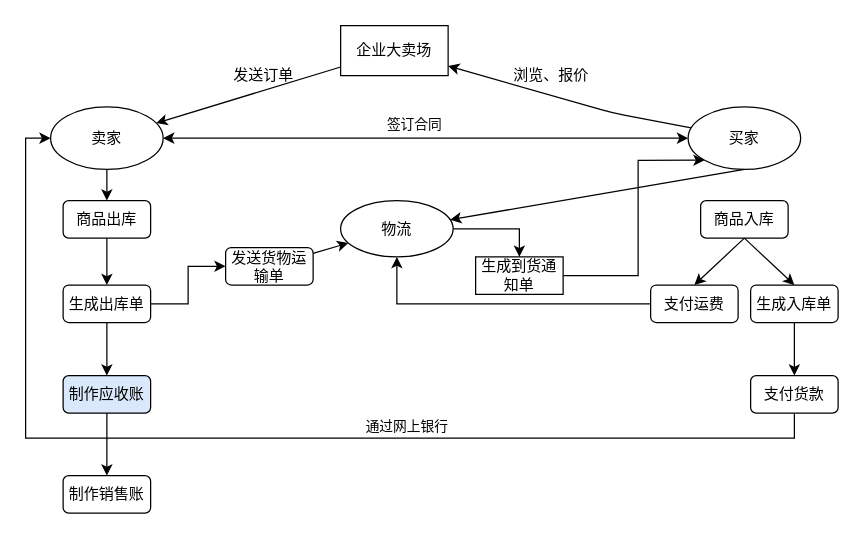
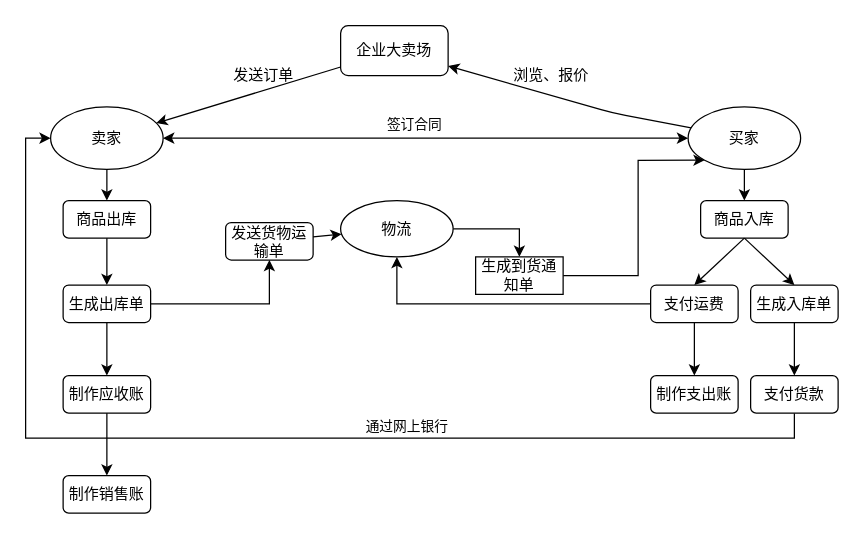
  <mxCell id="0" />
  <mxCell id="1" parent="0" />
  <mxCell id="2" value="卖家" style="ellipse;whiteSpace=wrap;html=1;" vertex="1" parent="1"><mxGeometry x="40" y="85" width="90" height="50" as="geometry" /></mxCell>
  <mxCell id="3" value="买家" style="ellipse;whiteSpace=wrap;html=1;" vertex="1" parent="1"><mxGeometry x="550" y="85" width="90" height="50" as="geometry" /></mxCell>
  <mxCell id="4" style="edgeStyle=orthogonalEdgeStyle;rounded=0;orthogonalLoop=1;jettySize=auto;html=1;exitX=1;exitY=0.5;exitDx=0;exitDy=0;entryX=0.5;entryY=0;entryDx=0;entryDy=0;" edge="1" parent="1" source="5" target="23"><mxGeometry relative="1" as="geometry"><mxPoint x="410" y="210" as="targetPoint" /></mxGeometry></mxCell>
  <mxCell id="5" value="物流" style="ellipse;whiteSpace=wrap;html=1;" vertex="1" parent="1"><mxGeometry x="272" y="160" width="90" height="45" as="geometry" /></mxCell>
- <mxCell id="6" value="企业大卖场" style="rounded=0;whiteSpace=wrap;html=1;" vertex="1" parent="1"><mxGeometry x="272" y="20" width="86" height="40" as="geometry" /></mxCell>
+ <mxCell id="6" value="企业大卖场" style="whiteSpace=wrap;html=1;rounded=1;" vertex="1" parent="1"><mxGeometry x="272" y="20" width="86" height="40" as="geometry" /></mxCell>
  <mxCell id="7" value="" style="endArrow=classic;html=1;" edge="1" parent="1" source="3" target="6"><mxGeometry width="50" height="50" relative="1" as="geometry"><mxPoint x="300" y="310" as="sourcePoint" /><mxPoint x="350" y="260" as="targetPoint" /><Array as="points"><mxPoint x="490" y="90" /></Array></mxGeometry></mxCell>
  <mxCell id="8" value="" style="endArrow=classic;html=1;" edge="1" parent="1" source="6" target="2"><mxGeometry width="50" height="50" relative="1" as="geometry"><mxPoint x="300" y="310" as="sourcePoint" /><mxPoint x="350" y="260" as="targetPoint" /><Array as="points" /></mxGeometry></mxCell>
  <mxCell id="9" value="浏览、报价" style="text;html=1;align=center;verticalAlign=middle;resizable=0;points=[];autosize=1;" vertex="1" parent="1"><mxGeometry x="400" y="50" width="80" height="20" as="geometry" /></mxCell>
  <mxCell id="10" value="发送订单" style="text;html=1;align=center;verticalAlign=middle;resizable=0;points=[];autosize=1;" vertex="1" parent="1"><mxGeometry x="180" y="50" width="60" height="20" as="geometry" /></mxCell>
  <mxCell id="11" value="" style="endArrow=classic;startArrow=classic;html=1;" edge="1" parent="1" source="2" target="3"><mxGeometry width="50" height="50" relative="1" as="geometry"><mxPoint x="350" y="270" as="sourcePoint" /><mxPoint x="400" y="220" as="targetPoint" /></mxGeometry></mxCell>
  <mxCell id="12" value="签订合同" style="edgeLabel;html=1;align=center;verticalAlign=middle;resizable=0;points=[];" vertex="1" connectable="0" parent="11"><mxGeometry x="-0.159" y="1" relative="1" as="geometry"><mxPoint x="23.01" y="-10.39" as="offset" /></mxGeometry></mxCell>
  <mxCell id="13" value="" style="endArrow=classic;html=1;entryX=0.5;entryY=0;entryDx=0;entryDy=0;" edge="1" parent="1" source="2" target="14"><mxGeometry width="50" height="50" relative="1" as="geometry"><mxPoint x="350" y="270" as="sourcePoint" /><mxPoint x="400" y="220" as="targetPoint" /></mxGeometry></mxCell>
  <mxCell id="14" value="商品出库" style="rounded=1;whiteSpace=wrap;html=1;" vertex="1" parent="1"><mxGeometry x="50" y="160" width="70" height="30" as="geometry" /></mxCell>
  <mxCell id="15" value="" style="endArrow=classic;html=1;entryX=0.5;entryY=0;entryDx=0;entryDy=0;exitX=0.5;exitY=1;exitDx=0;exitDy=0;" edge="1" parent="1" target="18" source="14"><mxGeometry width="50" height="50" relative="1" as="geometry"><mxPoint x="125" y="220" as="sourcePoint" /><mxPoint x="400" y="302.5" as="targetPoint" /></mxGeometry></mxCell>
  <mxCell id="16" value="" style="edgeStyle=orthogonalEdgeStyle;rounded=0;orthogonalLoop=1;jettySize=auto;html=1;" edge="1" parent="1" source="18" target="19"><mxGeometry relative="1" as="geometry" /></mxCell>
  <mxCell id="17" style="edgeStyle=orthogonalEdgeStyle;rounded=0;orthogonalLoop=1;jettySize=auto;html=1;exitX=0.5;exitY=1;exitDx=0;exitDy=0;" edge="1" parent="1" source="18"><mxGeometry relative="1" as="geometry"><mxPoint x="85" y="300" as="targetPoint" /></mxGeometry></mxCell>
  <mxCell id="18" value="生成出库单" style="rounded=1;whiteSpace=wrap;html=1;" vertex="1" parent="1"><mxGeometry x="50" y="227.5" width="70" height="30" as="geometry" /></mxCell>
- <mxCell id="19" value="发送货物运输单" style="rounded=1;whiteSpace=wrap;html=1;" vertex="1" parent="1"><mxGeometry x="180" y="197.5" width="70" height="30" as="geometry" /></mxCell>
+ <mxCell id="19" value="发送货物运输单" style="rounded=1;whiteSpace=wrap;html=1;" vertex="1" parent="1"><mxGeometry x="180" y="177.5" width="70" height="30" as="geometry" /></mxCell>
  <mxCell id="20" value="" style="endArrow=classic;html=1;" edge="1" parent="1" source="19" target="5"><mxGeometry width="50" height="50" relative="1" as="geometry"><mxPoint x="350" y="270" as="sourcePoint" /><mxPoint x="400" y="220" as="targetPoint" /></mxGeometry></mxCell>
- <mxCell id="21" value="制作应收账" style="rounded=1;whiteSpace=wrap;html=1;fillColor=#dae8fc;" vertex="1" parent="1"><mxGeometry x="50" y="300" width="70" height="30" as="geometry" /></mxCell>
+ <mxCell id="21" value="制作应收账" style="rounded=1;whiteSpace=wrap;html=1;" vertex="1" parent="1"><mxGeometry x="50" y="300" width="70" height="30" as="geometry" /></mxCell>
  <mxCell id="22" style="edgeStyle=orthogonalEdgeStyle;rounded=0;orthogonalLoop=1;jettySize=auto;html=1;entryX=0;entryY=1;entryDx=0;entryDy=0;" edge="1" parent="1" source="23" target="3"><mxGeometry relative="1" as="geometry"><Array as="points"><mxPoint x="510" y="220" /><mxPoint x="510" y="128" /></Array></mxGeometry></mxCell>
  <mxCell id="23" value="生成到货通知单" style="rounded=1;whiteSpace=wrap;html=1;arcSize=0;" vertex="1" parent="1"><mxGeometry x="380" y="205" width="70" height="30" as="geometry" /></mxCell>
- <mxCell id="24" value="" style="endArrow=classic;html=1;exitX=0.5;exitY=1;exitDx=0;exitDy=0;" edge="1" parent="1" target="5" source="3"><mxGeometry width="50" height="50" relative="1" as="geometry"><mxPoint x="565" y="135" as="sourcePoint" /><mxPoint x="880" y="220" as="targetPoint" /></mxGeometry></mxCell>
+ <mxCell id="24" value="" style="endArrow=classic;html=1;entryX=0.5;entryY=0;entryDx=0;entryDy=0;exitX=0.5;exitY=1;exitDx=0;exitDy=0;" edge="1" parent="1" target="25" source="3"><mxGeometry width="50" height="50" relative="1" as="geometry"><mxPoint x="565" y="135" as="sourcePoint" /><mxPoint x="880" y="220" as="targetPoint" /></mxGeometry></mxCell>
  <mxCell id="25" value="商品入库" style="rounded=1;whiteSpace=wrap;html=1;" vertex="1" parent="1"><mxGeometry x="560" y="160" width="70" height="30" as="geometry" /></mxCell>
  <mxCell id="26" value="" style="endArrow=classic;html=1;entryX=0.5;entryY=0;entryDx=0;entryDy=0;exitX=0.5;exitY=1;exitDx=0;exitDy=0;" edge="1" parent="1" source="25" target="29"><mxGeometry width="50" height="50" relative="1" as="geometry"><mxPoint x="605" y="220" as="sourcePoint" /><mxPoint x="880" y="302.5" as="targetPoint" /></mxGeometry></mxCell>
+ <mxCell id="27" style="edgeStyle=orthogonalEdgeStyle;rounded=0;orthogonalLoop=1;jettySize=auto;html=1;exitX=0.5;exitY=1;exitDx=0;exitDy=0;entryX=0.5;entryY=0;entryDx=0;entryDy=0;" edge="1" parent="1" source="29" target="30"><mxGeometry relative="1" as="geometry"><mxPoint x="525" y="300" as="targetPoint" /></mxGeometry></mxCell>
  <mxCell id="28" style="edgeStyle=orthogonalEdgeStyle;rounded=0;orthogonalLoop=1;jettySize=auto;html=1;entryX=0.5;entryY=1;entryDx=0;entryDy=0;" edge="1" parent="1" source="29" target="5"><mxGeometry relative="1" as="geometry" /></mxCell>
  <mxCell id="29" value="支付运费" style="rounded=1;whiteSpace=wrap;html=1;" vertex="1" parent="1"><mxGeometry x="520" y="227.5" width="70" height="30" as="geometry" /></mxCell>
+ <mxCell id="30" value="制作支出账" style="rounded=1;whiteSpace=wrap;html=1;" vertex="1" parent="1"><mxGeometry x="520" y="300" width="70" height="30" as="geometry" /></mxCell>
  <mxCell id="31" style="edgeStyle=orthogonalEdgeStyle;rounded=0;orthogonalLoop=1;jettySize=auto;html=1;exitX=0.5;exitY=1;exitDx=0;exitDy=0;entryX=0.5;entryY=0;entryDx=0;entryDy=0;" edge="1" parent="1" source="32" target="35"><mxGeometry relative="1" as="geometry"><mxPoint x="605" y="300" as="targetPoint" /></mxGeometry></mxCell>
  <mxCell id="32" value="生成入库单" style="rounded=1;whiteSpace=wrap;html=1;" vertex="1" parent="1"><mxGeometry x="600" y="227.5" width="70" height="30" as="geometry" /></mxCell>
  <mxCell id="33" style="edgeStyle=orthogonalEdgeStyle;rounded=0;orthogonalLoop=1;jettySize=auto;html=1;entryX=0;entryY=0.5;entryDx=0;entryDy=0;" edge="1" parent="1" source="35" target="2"><mxGeometry relative="1" as="geometry"><Array as="points"><mxPoint x="635" y="350" /><mxPoint x="20" y="350" /><mxPoint x="20" y="110" /></Array></mxGeometry></mxCell>
  <mxCell id="34" value="通过网上银行" style="edgeLabel;html=1;align=center;verticalAlign=middle;resizable=0;points=[];" vertex="1" connectable="0" parent="33"><mxGeometry x="-0.216" y="-2" relative="1" as="geometry"><mxPoint x="20" y="-8" as="offset" /></mxGeometry></mxCell>
  <mxCell id="35" value="支付货款" style="rounded=1;whiteSpace=wrap;html=1;" vertex="1" parent="1"><mxGeometry x="600" y="300" width="70" height="30" as="geometry" /></mxCell>
  <mxCell id="36" value="" style="endArrow=classic;html=1;entryX=0.5;entryY=0;entryDx=0;entryDy=0;exitX=0.5;exitY=1;exitDx=0;exitDy=0;" edge="1" parent="1" source="25" target="32"><mxGeometry width="50" height="50" relative="1" as="geometry"><mxPoint x="690" y="167.5" as="sourcePoint" /><mxPoint x="650" y="205" as="targetPoint" /></mxGeometry></mxCell>
  <mxCell id="37" value="" style="endArrow=classic;html=1;exitX=0.5;exitY=1;exitDx=0;exitDy=0;" edge="1" parent="1" source="21"><mxGeometry width="50" height="50" relative="1" as="geometry"><mxPoint x="80" y="350" as="sourcePoint" /><mxPoint x="85" y="380" as="targetPoint" /></mxGeometry></mxCell>
  <mxCell id="38" value="制作销售账" style="rounded=1;whiteSpace=wrap;html=1;" vertex="1" parent="1"><mxGeometry x="50" y="380" width="70" height="30" as="geometry" /></mxCell>
